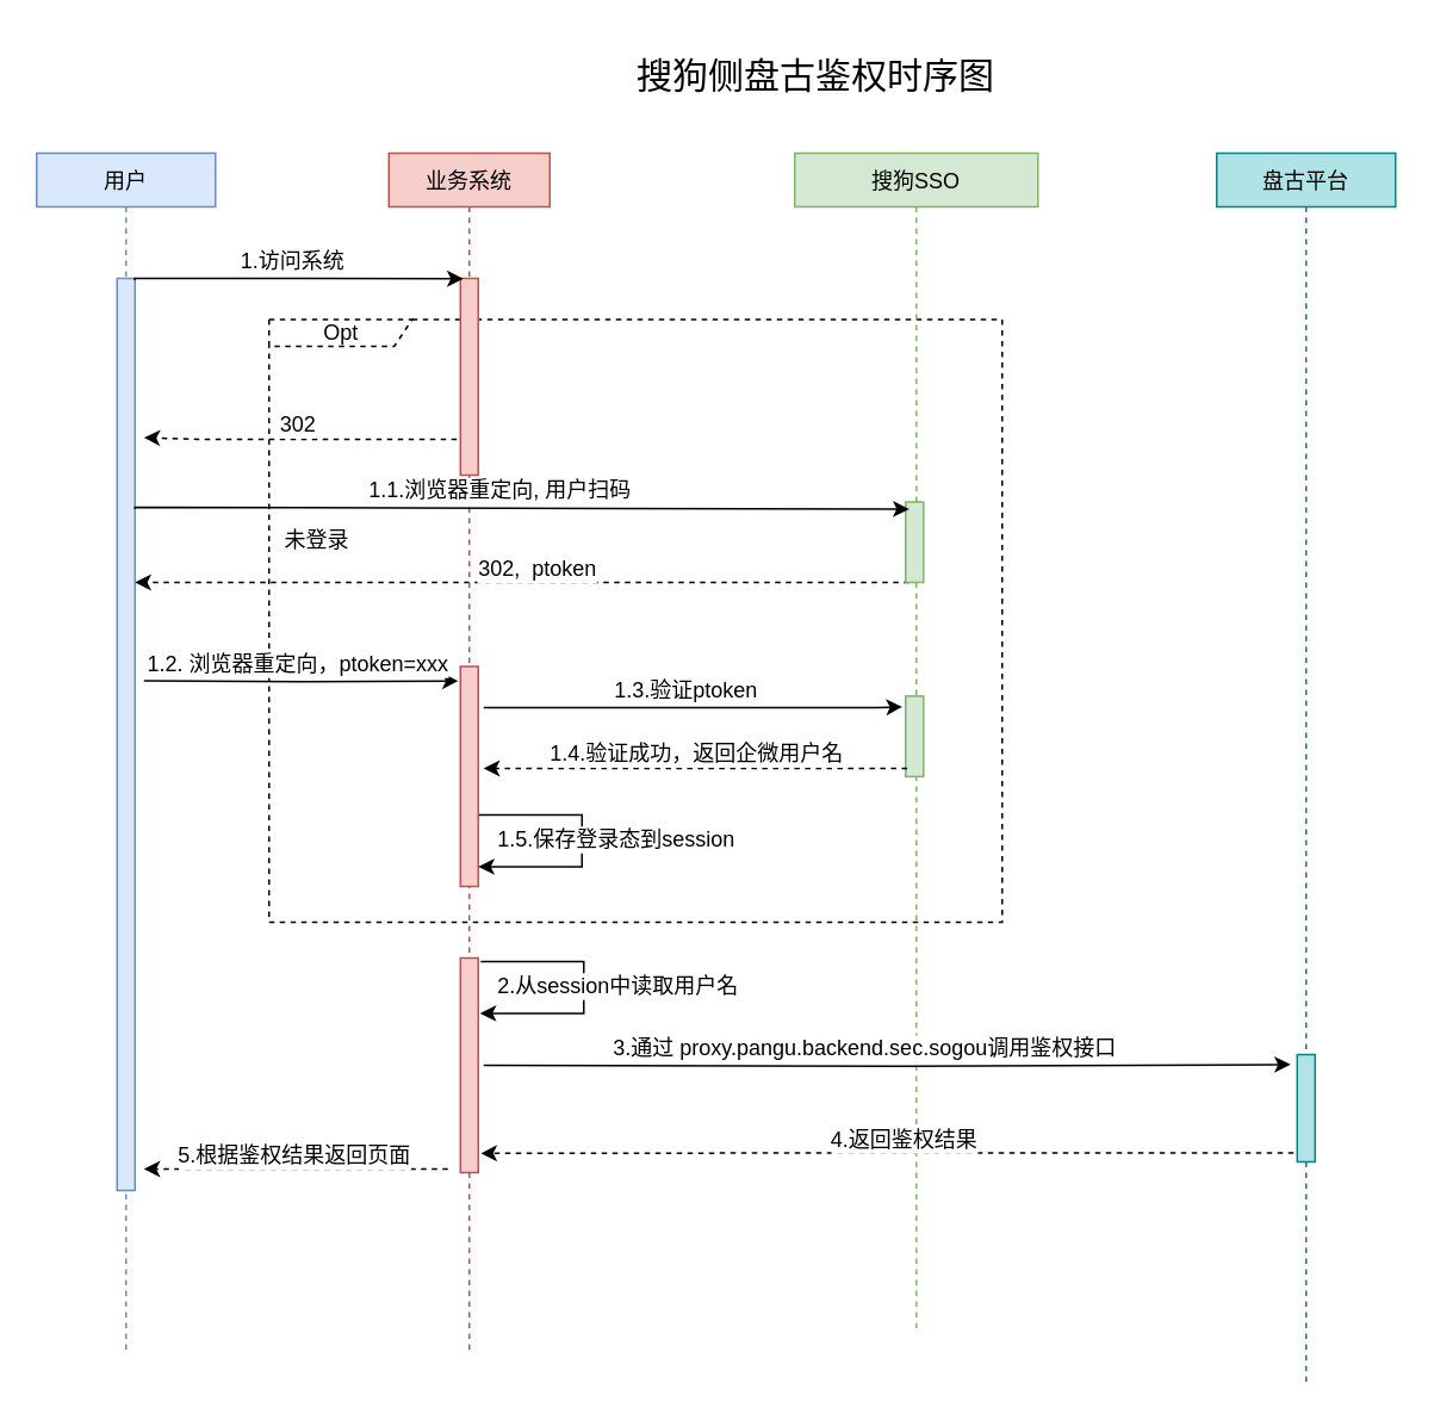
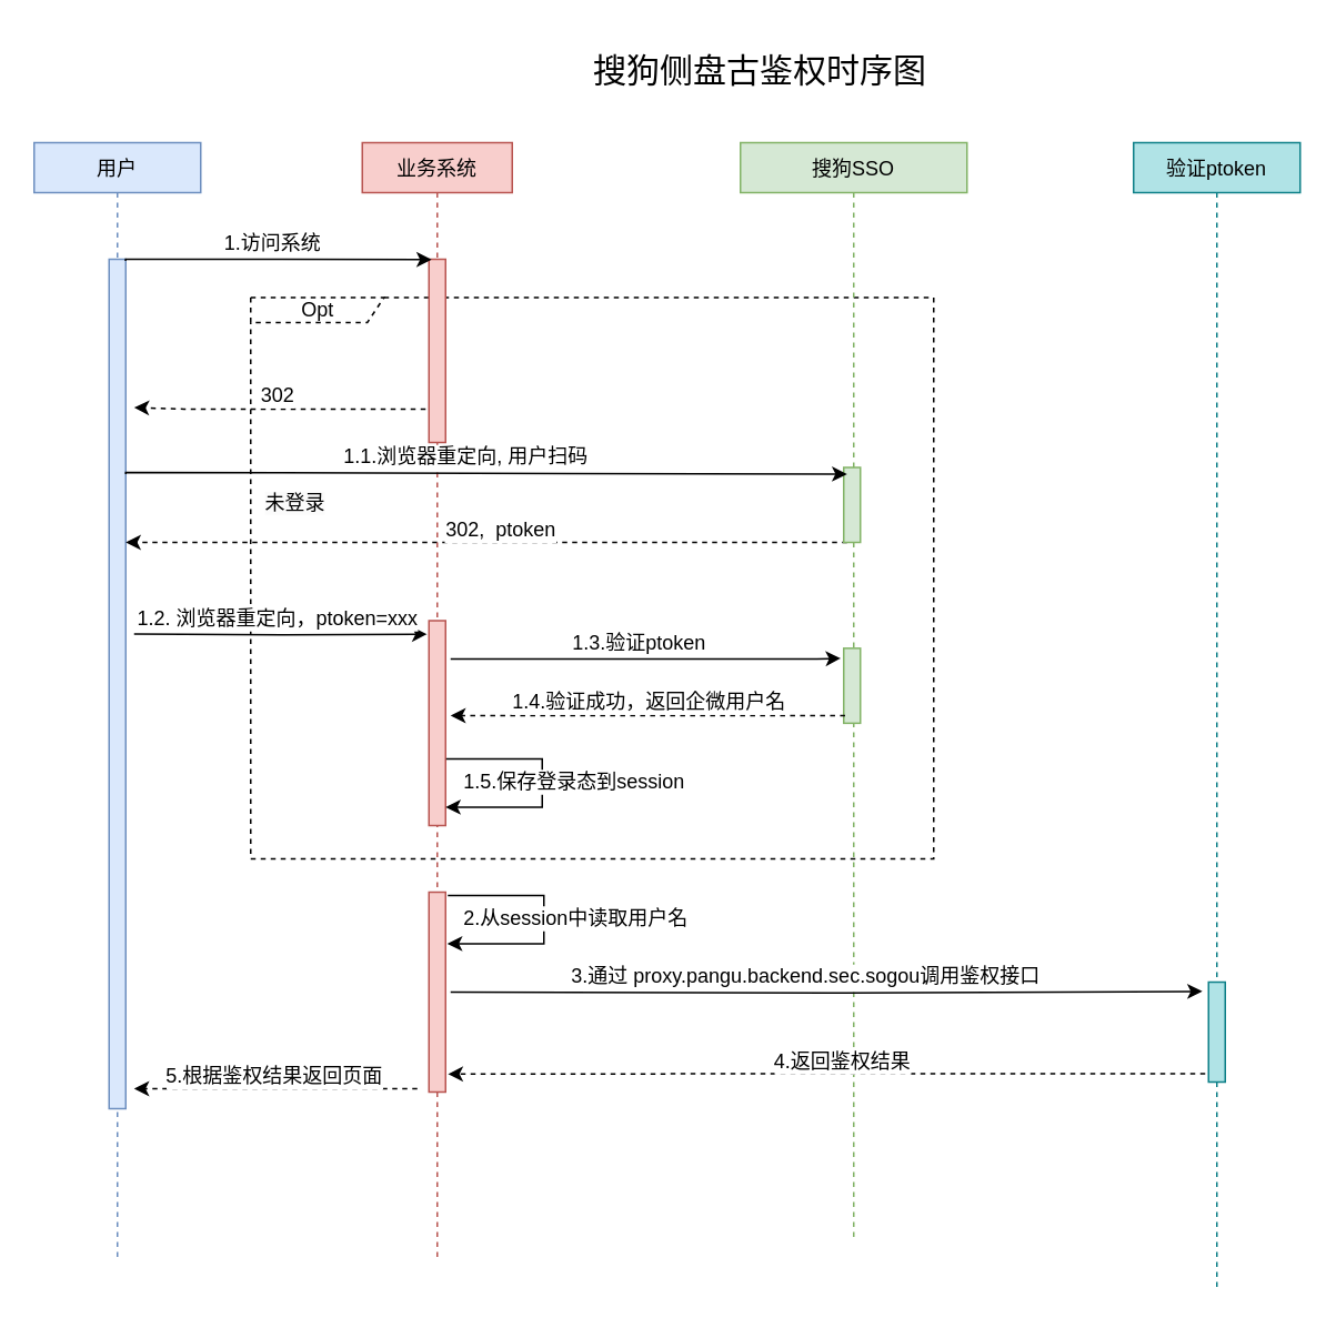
  <mxCell id="0" />
  <mxCell id="1" parent="0" />
  <mxCell id="2" value="Opt" style="shape=umlFrame;tabWidth=110;tabHeight=30;tabPosition=left;html=1;boundedLbl=1;labelInHeader=1;width=80;height=15;shadow=0;dashed=1;labelBackgroundColor=none;labelBorderColor=none;fontSize=12;swimlaneFillColor=none;movable=1;resizable=1;rotatable=1;deletable=1;editable=1;locked=0;connectable=1;container=0;fillStyle=auto;fillColor=default;gradientColor=none;" vertex="1" parent="1"><mxGeometry x="150" y="178" width="410" height="337" as="geometry" /></mxCell>
  <mxCell id="3" value="用户" style="shape=umlLifeline;perimeter=lifelinePerimeter;container=1;collapsible=0;recursiveResize=0;rounded=0;shadow=0;strokeWidth=1;size=30;fillColor=#dae8fc;strokeColor=#6c8ebf;" vertex="1" parent="1"><mxGeometry x="20" y="85" width="100" height="670" as="geometry" /></mxCell>
  <mxCell id="4" value="" style="points=[];perimeter=orthogonalPerimeter;rounded=0;shadow=0;strokeWidth=1;fillColor=#dae8fc;strokeColor=#6c8ebf;" vertex="1" parent="3"><mxGeometry x="45" y="70" width="10" height="510" as="geometry" /></mxCell>
  <mxCell id="5" style="edgeStyle=elbowEdgeStyle;rounded=0;orthogonalLoop=1;jettySize=auto;html=1;labelBackgroundColor=none;fontSize=12;fontColor=default;startArrow=none;startFill=0;endArrow=classic;endFill=1;strokeColor=#000000;strokeWidth=1;dashed=1;exitX=0.2;exitY=1;exitDx=0;exitDy=0;exitPerimeter=0;" edge="1" parent="3" source="12"><mxGeometry relative="1" as="geometry"><mxPoint x="230" y="240" as="sourcePoint" /><mxPoint x="55" y="240" as="targetPoint" /></mxGeometry></mxCell>
  <mxCell id="6" value="302,&amp;nbsp; ptoken" style="edgeLabel;html=1;align=center;verticalAlign=middle;resizable=0;points=[];fontSize=12;fontColor=default;" vertex="1" connectable="0" parent="5"><mxGeometry x="-0.078" y="1" relative="1" as="geometry"><mxPoint x="-9" y="-9" as="offset" /></mxGeometry></mxCell>
  <mxCell id="7" value="业务系统" style="shape=umlLifeline;perimeter=lifelinePerimeter;container=1;collapsible=0;recursiveResize=0;rounded=0;shadow=0;strokeWidth=1;size=30;fillColor=#f8cecc;strokeColor=#b85450;" vertex="1" parent="1"><mxGeometry x="217" y="85" width="90" height="670" as="geometry" /></mxCell>
  <mxCell id="8" value="" style="points=[];perimeter=orthogonalPerimeter;rounded=0;shadow=0;strokeWidth=1;fillColor=#f8cecc;strokeColor=#b85450;" vertex="1" parent="7"><mxGeometry x="40" y="70" width="10" height="110" as="geometry" /></mxCell>
  <mxCell id="9" value="" style="points=[];perimeter=orthogonalPerimeter;rounded=0;shadow=0;strokeWidth=1;fillColor=#f8cecc;strokeColor=#b85450;" vertex="1" parent="7"><mxGeometry x="40" y="287" width="10" height="123" as="geometry" /></mxCell>
  <mxCell id="10" value="" style="points=[];perimeter=orthogonalPerimeter;rounded=0;shadow=0;strokeWidth=1;fillColor=#f8cecc;strokeColor=#b85450;" vertex="1" parent="7"><mxGeometry x="40" y="450" width="10" height="120" as="geometry" /></mxCell>
  <mxCell id="11" value="搜狗SSO" style="shape=umlLifeline;perimeter=lifelinePerimeter;container=1;collapsible=0;recursiveResize=0;rounded=0;shadow=0;strokeWidth=1;size=30;fillColor=#d5e8d4;strokeColor=#82b366;" vertex="1" parent="1"><mxGeometry x="444" y="85" width="136" height="660" as="geometry" /></mxCell>
  <mxCell id="12" value="" style="points=[];perimeter=orthogonalPerimeter;rounded=0;shadow=0;strokeWidth=1;fillColor=#d5e8d4;strokeColor=#82b366;" vertex="1" parent="11"><mxGeometry x="62" y="195" width="10" height="45" as="geometry" /></mxCell>
  <mxCell id="13" value="" style="points=[];perimeter=orthogonalPerimeter;rounded=0;shadow=0;strokeWidth=1;fillColor=#d5e8d4;strokeColor=#82b366;" vertex="1" parent="11"><mxGeometry x="62" y="303.57" width="10" height="45" as="geometry" /></mxCell>
  <mxCell id="14" style="edgeStyle=elbowEdgeStyle;rounded=0;orthogonalLoop=1;jettySize=auto;html=1;labelBackgroundColor=none;fontSize=12;fontColor=default;startArrow=none;startFill=0;endArrow=classic;endFill=1;strokeColor=#000000;strokeWidth=1;dashed=1;exitX=0.2;exitY=1;exitDx=0;exitDy=0;exitPerimeter=0;entryX=1.143;entryY=0.91;entryDx=0;entryDy=0;entryPerimeter=0;" edge="1" parent="11" target="10"><mxGeometry relative="1" as="geometry"><mxPoint x="279" y="559" as="sourcePoint" /><mxPoint x="-177.48" y="564.12" as="targetPoint" /></mxGeometry></mxCell>
  <mxCell id="15" value="4.返回鉴权结果" style="edgeLabel;html=1;align=center;verticalAlign=middle;resizable=0;points=[];fontSize=12;fontColor=default;" vertex="1" connectable="0" parent="14"><mxGeometry x="-0.078" y="1" relative="1" as="geometry"><mxPoint x="-9" y="-9" as="offset" /></mxGeometry></mxCell>
  <mxCell id="16" style="edgeStyle=orthogonalEdgeStyle;rounded=0;orthogonalLoop=1;jettySize=auto;html=1;exitX=0.986;exitY=0.002;exitDx=0;exitDy=0;exitPerimeter=0;entryX=0.159;entryY=0.002;entryDx=0;entryDy=0;entryPerimeter=0;" edge="1" parent="1" source="4" target="8"><mxGeometry relative="1" as="geometry"><Array as="points"><mxPoint x="150" y="155" /><mxPoint x="150" y="155" /></Array></mxGeometry></mxCell>
  <mxCell id="17" value="1.访问系统" style="edgeLabel;html=1;align=center;verticalAlign=middle;resizable=0;points=[];fontSize=12;" vertex="1" connectable="0" parent="16"><mxGeometry x="-0.079" y="1" relative="1" as="geometry"><mxPoint x="4" y="-9" as="offset" /></mxGeometry></mxCell>
- <mxCell id="18" value="盘古平台" style="shape=umlLifeline;perimeter=lifelinePerimeter;container=1;collapsible=0;recursiveResize=0;rounded=0;shadow=0;strokeWidth=1;size=30;fillColor=#b0e3e6;strokeColor=#0e8088;" vertex="1" parent="1"><mxGeometry x="680" y="85" width="100" height="690" as="geometry" /></mxCell>
+ <mxCell id="18" value="验证ptoken" style="shape=umlLifeline;perimeter=lifelinePerimeter;container=1;collapsible=0;recursiveResize=0;rounded=0;shadow=0;strokeWidth=1;size=30;fillColor=#b0e3e6;strokeColor=#0e8088;" vertex="1" parent="1"><mxGeometry x="680" y="85" width="100" height="690" as="geometry" /></mxCell>
  <mxCell id="19" value="" style="points=[];perimeter=orthogonalPerimeter;rounded=0;shadow=0;strokeWidth=1;fillColor=#b0e3e6;strokeColor=#0e8088;" vertex="1" parent="18"><mxGeometry x="45" y="504" width="10" height="60" as="geometry" /></mxCell>
  <mxCell id="20" value="搜狗侧盘古鉴权时序图" style="text;html=1;strokeColor=none;fillColor=none;align=center;verticalAlign=middle;whiteSpace=wrap;rounded=0;fontSize=20;" vertex="1" parent="1"><mxGeometry x="330" y="20" width="252" height="41" as="geometry" /></mxCell>
  <mxCell id="21" style="edgeStyle=orthogonalEdgeStyle;rounded=0;orthogonalLoop=1;jettySize=auto;html=1;entryX=-0.117;entryY=0.066;entryDx=0;entryDy=0;entryPerimeter=0;" edge="1" parent="1" target="9"><mxGeometry relative="1" as="geometry"><Array as="points" /><mxPoint x="80" y="380" as="sourcePoint" /><mxPoint x="250" y="375" as="targetPoint" /></mxGeometry></mxCell>
  <mxCell id="22" value="1.2. 浏览器重定向，ptoken=xxx" style="edgeLabel;html=1;align=center;verticalAlign=middle;resizable=0;points=[];fontSize=12;" vertex="1" connectable="0" parent="21"><mxGeometry x="-0.079" y="1" relative="1" as="geometry"><mxPoint x="4" y="-9" as="offset" /></mxGeometry></mxCell>
  <mxCell id="23" style="edgeStyle=elbowEdgeStyle;rounded=0;orthogonalLoop=1;jettySize=auto;html=1;labelBackgroundColor=none;fontSize=12;fontColor=default;startArrow=none;startFill=0;endArrow=classic;endFill=1;strokeColor=#000000;strokeWidth=1;dashed=1;exitX=-0.2;exitY=0.818;exitDx=0;exitDy=0;exitPerimeter=0;" edge="1" parent="1" source="8"><mxGeometry relative="1" as="geometry"><mxPoint x="304.01" y="244" as="sourcePoint" /><mxPoint x="80" y="244" as="targetPoint" /><Array as="points"><mxPoint x="110" y="264" /></Array></mxGeometry></mxCell>
  <mxCell id="24" value="302" style="edgeLabel;html=1;align=center;verticalAlign=middle;resizable=0;points=[];fontSize=12;fontColor=default;" vertex="1" connectable="0" parent="23"><mxGeometry x="-0.078" y="1" relative="1" as="geometry"><mxPoint x="-9" y="-9" as="offset" /></mxGeometry></mxCell>
  <mxCell id="25" style="edgeStyle=orthogonalEdgeStyle;rounded=0;orthogonalLoop=1;jettySize=auto;html=1;exitX=0.986;exitY=0.002;exitDx=0;exitDy=0;exitPerimeter=0;entryX=0;entryY=0.233;entryDx=0;entryDy=0;entryPerimeter=0;" edge="1" parent="1"><mxGeometry relative="1" as="geometry"><Array as="points"><mxPoint x="75" y="283" /></Array><mxPoint x="75" y="284" as="sourcePoint" /><mxPoint x="508" y="283.97" as="targetPoint" /></mxGeometry></mxCell>
  <mxCell id="26" value="1.1.浏览器重定向, 用户扫码" style="edgeLabel;html=1;align=center;verticalAlign=middle;resizable=0;points=[];fontSize=12;" vertex="1" connectable="0" parent="25"><mxGeometry x="-0.079" y="1" relative="1" as="geometry"><mxPoint x="4" y="-9" as="offset" /></mxGeometry></mxCell>
  <mxCell id="27" style="edgeStyle=orthogonalEdgeStyle;rounded=0;orthogonalLoop=1;jettySize=auto;html=1;exitX=0.986;exitY=0.002;exitDx=0;exitDy=0;exitPerimeter=0;entryX=-0.18;entryY=0.134;entryDx=0;entryDy=0;entryPerimeter=0;" edge="1" parent="1" target="13"><mxGeometry relative="1" as="geometry"><Array as="points"><mxPoint x="490" y="394" /></Array><mxPoint x="270" y="395" as="sourcePoint" /><mxPoint x="490" y="395" as="targetPoint" /></mxGeometry></mxCell>
  <mxCell id="28" value="1.3.验证ptoken" style="edgeLabel;html=1;align=center;verticalAlign=middle;resizable=0;points=[];fontSize=12;" vertex="1" connectable="0" parent="27"><mxGeometry x="-0.079" y="1" relative="1" as="geometry"><mxPoint x="4" y="-9" as="offset" /></mxGeometry></mxCell>
  <mxCell id="29" value="&lt;meta charset=&quot;utf-8&quot;&gt;&lt;span style=&quot;color: rgb(0, 0, 0); font-family: Helvetica; font-size: 12px; font-style: normal; font-variant-ligatures: normal; font-variant-caps: normal; font-weight: 400; letter-spacing: normal; orphans: 2; text-align: center; text-indent: 0px; text-transform: none; widows: 2; word-spacing: 0px; -webkit-text-stroke-width: 0px; background-color: rgb(251, 251, 251); text-decoration-thickness: initial; text-decoration-style: initial; text-decoration-color: initial; float: none; display: inline !important;&quot;&gt;未登录&lt;/span&gt;" style="text;whiteSpace=wrap;html=1;" vertex="1" parent="1"><mxGeometry x="157" y="288" width="40" height="20" as="geometry" /></mxCell>
  <mxCell id="30" style="edgeStyle=elbowEdgeStyle;rounded=0;orthogonalLoop=1;jettySize=auto;html=1;labelBackgroundColor=none;fontSize=12;fontColor=default;startArrow=none;startFill=0;endArrow=classic;endFill=1;strokeColor=#000000;strokeWidth=1;dashed=1;exitX=0.08;exitY=0.898;exitDx=0;exitDy=0;exitPerimeter=0;" edge="1" parent="1" source="13"><mxGeometry relative="1" as="geometry"><mxPoint x="490" y="430" as="sourcePoint" /><mxPoint x="270" y="429" as="targetPoint" /></mxGeometry></mxCell>
  <mxCell id="31" value="1.4.验证成功，返回企微用户名" style="edgeLabel;html=1;align=center;verticalAlign=middle;resizable=0;points=[];fontSize=12;fontColor=default;" vertex="1" connectable="0" parent="30"><mxGeometry x="-0.078" y="1" relative="1" as="geometry"><mxPoint x="-9" y="-9" as="offset" /></mxGeometry></mxCell>
  <mxCell id="32" style="edgeStyle=elbowEdgeStyle;rounded=0;orthogonalLoop=1;jettySize=auto;html=1;labelBackgroundColor=none;fontSize=12;fontColor=default;startArrow=none;startFill=0;endArrow=classic;endFill=1;strokeColor=#000000;strokeWidth=1;exitX=1.233;exitY=0.542;exitDx=0;exitDy=0;exitPerimeter=0;" edge="1" parent="1"><mxGeometry relative="1" as="geometry"><mxPoint x="267" y="483.96" as="targetPoint" /><mxPoint x="267.33" y="455" as="sourcePoint" /><Array as="points"><mxPoint x="325" y="449.96" /></Array></mxGeometry></mxCell>
  <mxCell id="33" value="1.5.保存登录态到session" style="edgeLabel;html=1;align=center;verticalAlign=middle;resizable=0;points=[];fontSize=12;fontColor=default;" vertex="1" connectable="0" parent="32"><mxGeometry x="-0.519" relative="1" as="geometry"><mxPoint x="41" y="13" as="offset" /></mxGeometry></mxCell>
  <mxCell id="34" style="edgeStyle=orthogonalEdgeStyle;rounded=0;orthogonalLoop=1;jettySize=auto;html=1;exitX=0.986;exitY=0.002;exitDx=0;exitDy=0;exitPerimeter=0;entryX=-0.371;entryY=0.093;entryDx=0;entryDy=0;entryPerimeter=0;" edge="1" parent="1" target="19"><mxGeometry relative="1" as="geometry"><Array as="points" /><mxPoint x="270" y="595" as="sourcePoint" /><mxPoint x="703" y="594.97" as="targetPoint" /></mxGeometry></mxCell>
  <mxCell id="35" value="3.通过 proxy.pangu.backend.sec.sogou调用鉴权接口" style="edgeLabel;html=1;align=center;verticalAlign=middle;resizable=0;points=[];fontSize=12;" vertex="1" connectable="0" parent="34"><mxGeometry x="-0.079" y="1" relative="1" as="geometry"><mxPoint x="4" y="-9" as="offset" /></mxGeometry></mxCell>
  <mxCell id="36" style="edgeStyle=elbowEdgeStyle;rounded=0;orthogonalLoop=1;jettySize=auto;html=1;labelBackgroundColor=none;fontSize=12;fontColor=default;startArrow=none;startFill=0;endArrow=classic;endFill=1;strokeColor=#000000;strokeWidth=1;dashed=1;entryX=0.952;entryY=0.626;entryDx=0;entryDy=0;entryPerimeter=0;" edge="1" parent="1"><mxGeometry relative="1" as="geometry"><mxPoint x="250" y="653" as="sourcePoint" /><mxPoint x="80" y="653" as="targetPoint" /></mxGeometry></mxCell>
  <mxCell id="37" value="5.根据鉴权结果返回页面" style="edgeLabel;html=1;align=center;verticalAlign=middle;resizable=0;points=[];fontSize=12;fontColor=default;" vertex="1" connectable="0" parent="36"><mxGeometry x="-0.078" y="1" relative="1" as="geometry"><mxPoint x="-9" y="-9" as="offset" /></mxGeometry></mxCell>
  <mxCell id="38" style="edgeStyle=elbowEdgeStyle;rounded=0;orthogonalLoop=1;jettySize=auto;html=1;labelBackgroundColor=none;fontSize=12;fontColor=default;startArrow=none;startFill=0;endArrow=classic;endFill=1;strokeColor=#000000;strokeWidth=1;exitX=1.233;exitY=0.542;exitDx=0;exitDy=0;exitPerimeter=0;" edge="1" parent="1"><mxGeometry relative="1" as="geometry"><mxPoint x="268" y="565.96" as="targetPoint" /><mxPoint x="268.33" y="537" as="sourcePoint" /><Array as="points"><mxPoint x="326" y="531.96" /></Array></mxGeometry></mxCell>
  <mxCell id="39" value="2.从session中读取用户名" style="edgeLabel;html=1;align=center;verticalAlign=middle;resizable=0;points=[];fontSize=12;fontColor=default;" vertex="1" connectable="0" parent="38"><mxGeometry x="-0.519" relative="1" as="geometry"><mxPoint x="41" y="13" as="offset" /></mxGeometry></mxCell>
